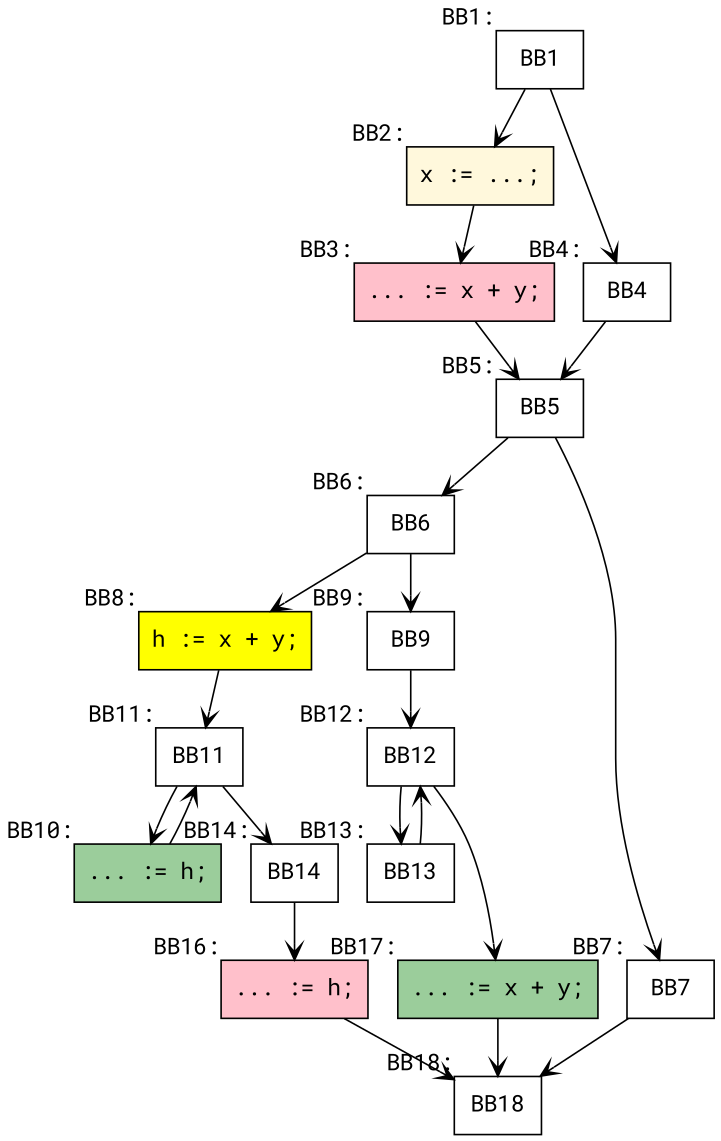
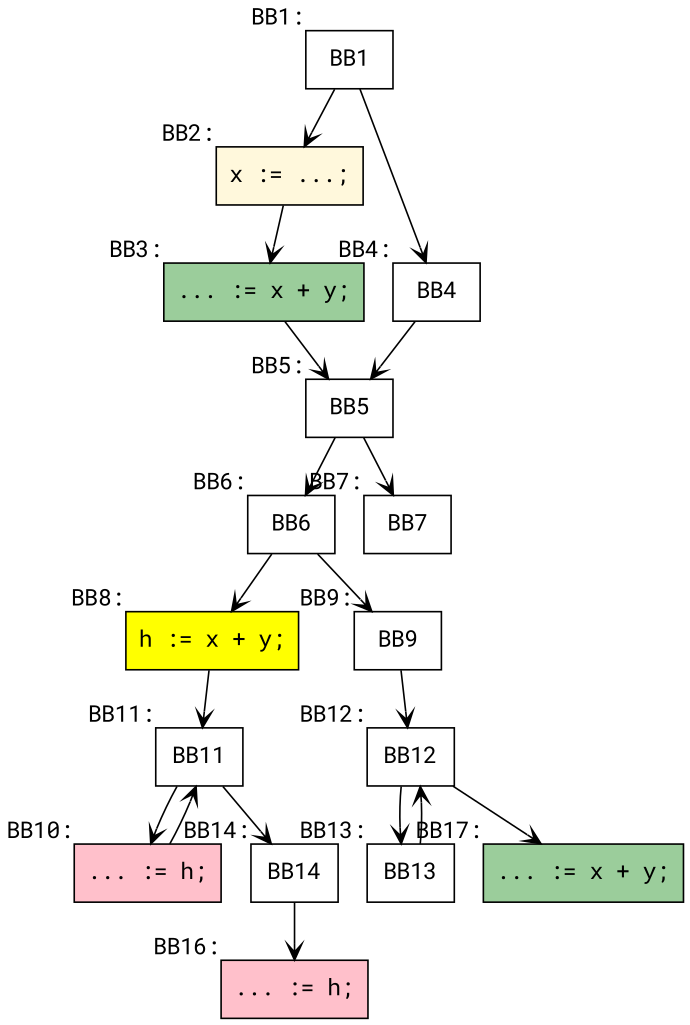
  digraph {
    fontname="Roboto Mono"
    node [color=black fontname="Roboto Mono" shape=box]
    edge [arrowhead=open fontname="Roboto Mono"]
    BB1 [xlabel="BB1:"]
    n2 [fillcolor=cornsilk label="x := ...;\n" style=filled xlabel="BB2:"]
    BB4 [xlabel="BB4:"]
-   n4 [fillcolor=pink label="... := x + y;\n" style=filled xlabel="BB3:"]
+   n4 [fillcolor=darkseagreen3 label="... := x + y;\n" style=filled xlabel="BB3:"]
    BB5 [xlabel="BB5:"]
    BB6 [xlabel="BB6:"]
    BB7 [xlabel="BB7:"]
    n8 [fillcolor=yellow label="h := x + y;\n" style=filled xlabel="BB8:"]
    BB9 [xlabel="BB9:"]
-   BB18 [xlabel="BB18:"]
    BB11 [xlabel="BB11:"]
    BB12 [xlabel="BB12:"]
-   n13 [fillcolor=darkseagreen3 label="... := h;\n" style=filled xlabel="BB10:"]
+   n13 [fillcolor=pink label="... := h;\n" style=filled xlabel="BB10:"]
    BB14 [xlabel="BB14:"]
    BB13 [xlabel="BB13:"]
    n16 [fillcolor=darkseagreen3 label="... := x + y;\n" style=filled xlabel="BB17:"]
    n17 [fillcolor=pink label="... := h;\n" style=filled xlabel="BB16:"]
    BB1 -> n2
    BB1 -> BB4
    n2 -> n4
    BB4 -> BB5
    n4 -> BB5
    BB5 -> BB6
    BB5 -> BB7
    BB6 -> n8
    BB6 -> BB9
-   BB7 -> BB18
    n8 -> BB11
    BB9 -> BB12
    BB11 -> n13
    BB11 -> BB14
    BB12 -> BB13
    BB12 -> n16
    n13 -> BB11
    BB14 -> n17
    BB13 -> BB12
-   n16 -> BB18
-   n17 -> BB18
  }
